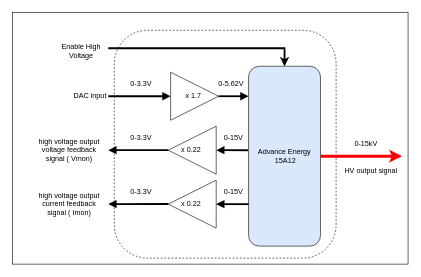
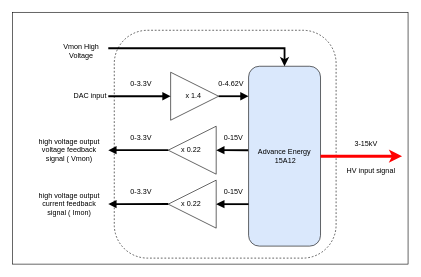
  <mxCell id="0" />
  <mxCell id="1" parent="0" />
  <mxCell id="2" value="" style="rounded=0;whiteSpace=wrap;html=1;fillColor=default;" parent="1" vertex="1"><mxGeometry x="20" y="20" width="660" height="420" as="geometry" /></mxCell>
  <mxCell id="3" value="" style="rounded=1;whiteSpace=wrap;html=1;dashed=1;fillColor=default;" parent="1" vertex="1"><mxGeometry x="190" y="50" width="370" height="380" as="geometry" /></mxCell>
- <mxCell id="4" value="x 1.7&amp;nbsp;" style="triangle;whiteSpace=wrap;html=1;" parent="1" vertex="1"><mxGeometry x="284" y="120" width="80" height="80" as="geometry" /></mxCell>
+ <mxCell id="4" value="x 1.4&amp;nbsp;" style="triangle;whiteSpace=wrap;html=1;" parent="1" vertex="1"><mxGeometry x="284" y="120" width="80" height="80" as="geometry" /></mxCell>
  <mxCell id="5" value="" style="endArrow=block;html=1;rounded=0;entryX=0;entryY=0.5;entryDx=0;entryDy=0;strokeWidth=3;endFill=1;" parent="1" target="4" edge="1"><mxGeometry width="50" height="50" relative="1" as="geometry"><mxPoint x="180" y="160" as="sourcePoint" /><mxPoint x="234" y="160" as="targetPoint" /></mxGeometry></mxCell>
  <mxCell id="6" value="" style="endArrow=block;html=1;rounded=0;exitX=1;exitY=0.5;exitDx=0;exitDy=0;strokeWidth=3;endFill=1;" parent="1" source="4" edge="1"><mxGeometry width="50" height="50" relative="1" as="geometry"><mxPoint x="434" y="290" as="sourcePoint" /><mxPoint x="414" y="160" as="targetPoint" /></mxGeometry></mxCell>
  <mxCell id="7" value="Advance Energy&lt;br&gt;&amp;nbsp;15A12" style="rounded=1;whiteSpace=wrap;html=1;fillColor=#dae8fc;" parent="1" vertex="1"><mxGeometry x="414" y="110" width="120" height="300" as="geometry" /></mxCell>
  <mxCell id="8" value="x 0.22&amp;nbsp;" style="triangle;whiteSpace=wrap;html=1;direction=west;" parent="1" vertex="1"><mxGeometry x="280" y="210" width="80" height="80" as="geometry" /></mxCell>
  <mxCell id="9" value="" style="endArrow=block;html=1;rounded=0;strokeWidth=3;endFill=1;entryX=0;entryY=0.5;entryDx=0;entryDy=0;exitX=-0.005;exitY=0.467;exitDx=0;exitDy=0;exitPerimeter=0;" parent="1" source="7" target="8" edge="1"><mxGeometry width="50" height="50" relative="1" as="geometry"><mxPoint x="410" y="260" as="sourcePoint" /><mxPoint x="400" y="190" as="targetPoint" /></mxGeometry></mxCell>
  <mxCell id="10" value="x 0.22&amp;nbsp;" style="triangle;whiteSpace=wrap;html=1;direction=west;" parent="1" vertex="1"><mxGeometry x="280" y="300" width="80" height="80" as="geometry" /></mxCell>
  <mxCell id="11" value="" style="endArrow=block;html=1;rounded=0;strokeWidth=3;endFill=1;entryX=0;entryY=0.5;entryDx=0;entryDy=0;exitX=0;exitY=0.5;exitDx=0;exitDy=0;" parent="1" target="10" edge="1"><mxGeometry width="50" height="50" relative="1" as="geometry"><mxPoint x="414" y="340" as="sourcePoint" /><mxPoint x="400" y="280" as="targetPoint" /></mxGeometry></mxCell>
  <mxCell id="12" value="" style="endArrow=block;html=1;rounded=0;strokeWidth=3;endFill=1;exitX=1;exitY=0.5;exitDx=0;exitDy=0;entryX=1;entryY=0.5;entryDx=0;entryDy=0;" parent="1" source="8" target="22" edge="1"><mxGeometry width="50" height="50" relative="1" as="geometry"><mxPoint x="160" y="249.76" as="sourcePoint" /><mxPoint x="190" y="250" as="targetPoint" /></mxGeometry></mxCell>
  <mxCell id="13" value="" style="endArrow=block;html=1;rounded=0;strokeWidth=3;endFill=1;exitX=1;exitY=0.5;exitDx=0;exitDy=0;" parent="1" target="21" edge="1"><mxGeometry width="50" height="50" relative="1" as="geometry"><mxPoint x="280" y="339.76" as="sourcePoint" /><mxPoint x="190" y="339.76" as="targetPoint" /></mxGeometry></mxCell>
  <mxCell id="14" value="DAC input" style="text;html=1;strokeColor=none;fillColor=none;align=center;verticalAlign=middle;whiteSpace=wrap;rounded=0;dashed=1;" parent="1" vertex="1"><mxGeometry x="120" y="145" width="60" height="30" as="geometry" /></mxCell>
  <mxCell id="15" value="0-3.3V" style="text;html=1;strokeColor=none;fillColor=none;align=center;verticalAlign=middle;whiteSpace=wrap;rounded=0;dashed=1;" parent="1" vertex="1"><mxGeometry x="210" y="130" width="50" height="20" as="geometry" /></mxCell>
- <mxCell id="16" value="0-5.62V" style="text;html=1;strokeColor=none;fillColor=none;align=center;verticalAlign=middle;whiteSpace=wrap;rounded=0;dashed=1;" parent="1" vertex="1"><mxGeometry x="360" y="130" width="50" height="20" as="geometry" /></mxCell>
+ <mxCell id="16" value="0-4.62V" style="text;html=1;strokeColor=none;fillColor=none;align=center;verticalAlign=middle;whiteSpace=wrap;rounded=0;dashed=1;" parent="1" vertex="1"><mxGeometry x="360" y="130" width="50" height="20" as="geometry" /></mxCell>
  <mxCell id="17" value="0-3.3V" style="text;html=1;strokeColor=none;fillColor=none;align=center;verticalAlign=middle;whiteSpace=wrap;rounded=0;dashed=1;" parent="1" vertex="1"><mxGeometry x="210" y="220" width="50" height="20" as="geometry" /></mxCell>
  <mxCell id="18" value="0-15V" style="text;html=1;strokeColor=none;fillColor=none;align=center;verticalAlign=middle;whiteSpace=wrap;rounded=0;dashed=1;" parent="1" vertex="1"><mxGeometry x="364" y="220" width="50" height="20" as="geometry" /></mxCell>
  <mxCell id="19" value="0-15V" style="text;html=1;strokeColor=none;fillColor=none;align=center;verticalAlign=middle;whiteSpace=wrap;rounded=0;dashed=1;" parent="1" vertex="1"><mxGeometry x="364" y="310" width="50" height="20" as="geometry" /></mxCell>
  <mxCell id="20" value="0-3.3V" style="text;html=1;strokeColor=none;fillColor=none;align=center;verticalAlign=middle;whiteSpace=wrap;rounded=0;dashed=1;" parent="1" vertex="1"><mxGeometry x="210" y="310" width="50" height="20" as="geometry" /></mxCell>
  <mxCell id="21" value="high voltage output current feedback &lt;br&gt;signal ( Imon)" style="text;html=1;strokeColor=none;fillColor=none;align=center;verticalAlign=middle;whiteSpace=wrap;rounded=0;dashed=1;" parent="1" vertex="1"><mxGeometry x="50" y="325" width="130" height="30" as="geometry" /></mxCell>
  <mxCell id="22" value="high voltage output voltage feedback &lt;br&gt;signal ( Vmon)" style="text;html=1;strokeColor=none;fillColor=none;align=center;verticalAlign=middle;whiteSpace=wrap;rounded=0;dashed=1;" parent="1" vertex="1"><mxGeometry x="50" y="232.5" width="130" height="35" as="geometry" /></mxCell>
  <mxCell id="23" value="" style="endArrow=classic;html=1;rounded=0;strokeWidth=3;entryX=0.5;entryY=0;entryDx=0;entryDy=0;" parent="1" target="7" edge="1"><mxGeometry width="50" height="50" relative="1" as="geometry"><mxPoint x="180" y="80" as="sourcePoint" /><mxPoint x="140" y="120" as="targetPoint" /><Array as="points"><mxPoint x="474" y="80" /></Array></mxGeometry></mxCell>
- <mxCell id="24" value="Enable High Voltage" style="text;html=1;strokeColor=none;fillColor=none;align=center;verticalAlign=middle;whiteSpace=wrap;rounded=0;dashed=1;" parent="1" vertex="1"><mxGeometry x="90" y="70" width="90" height="30" as="geometry" /></mxCell>
+ <mxCell id="24" value="Vmon High Voltage" style="text;html=1;strokeColor=none;fillColor=none;align=center;verticalAlign=middle;whiteSpace=wrap;rounded=0;dashed=1;" parent="1" vertex="1"><mxGeometry x="90" y="70" width="90" height="30" as="geometry" /></mxCell>
  <mxCell id="25" value="" style="endArrow=classic;html=1;rounded=0;strokeWidth=5;exitX=1;exitY=0.5;exitDx=0;exitDy=0;strokeColor=#FF0000;" parent="1" source="7" edge="1"><mxGeometry width="50" height="50" relative="1" as="geometry"><mxPoint x="670" y="180" as="sourcePoint" /><mxPoint x="670" y="260" as="targetPoint" /></mxGeometry></mxCell>
- <mxCell id="26" value="HV output signal&amp;nbsp;" style="text;html=1;strokeColor=none;fillColor=none;align=center;verticalAlign=middle;whiteSpace=wrap;rounded=0;dashed=1;" parent="1" vertex="1"><mxGeometry x="570" y="270" width="100" height="30" as="geometry" /></mxCell>
- <mxCell id="27" value="0-15kV" style="text;html=1;strokeColor=none;fillColor=none;align=center;verticalAlign=middle;whiteSpace=wrap;rounded=0;dashed=1;" parent="1" vertex="1"><mxGeometry x="560" y="225" width="100" height="30" as="geometry" /></mxCell>
+ <mxCell id="26" value="HV input signal&amp;nbsp;" style="text;html=1;strokeColor=none;fillColor=none;align=center;verticalAlign=middle;whiteSpace=wrap;rounded=0;dashed=1;" parent="1" vertex="1"><mxGeometry x="570" y="270" width="100" height="30" as="geometry" /></mxCell>
+ <mxCell id="27" value="3-15kV" style="text;html=1;strokeColor=none;fillColor=none;align=center;verticalAlign=middle;whiteSpace=wrap;rounded=0;dashed=1;" parent="1" vertex="1"><mxGeometry x="560" y="225" width="100" height="30" as="geometry" /></mxCell>
